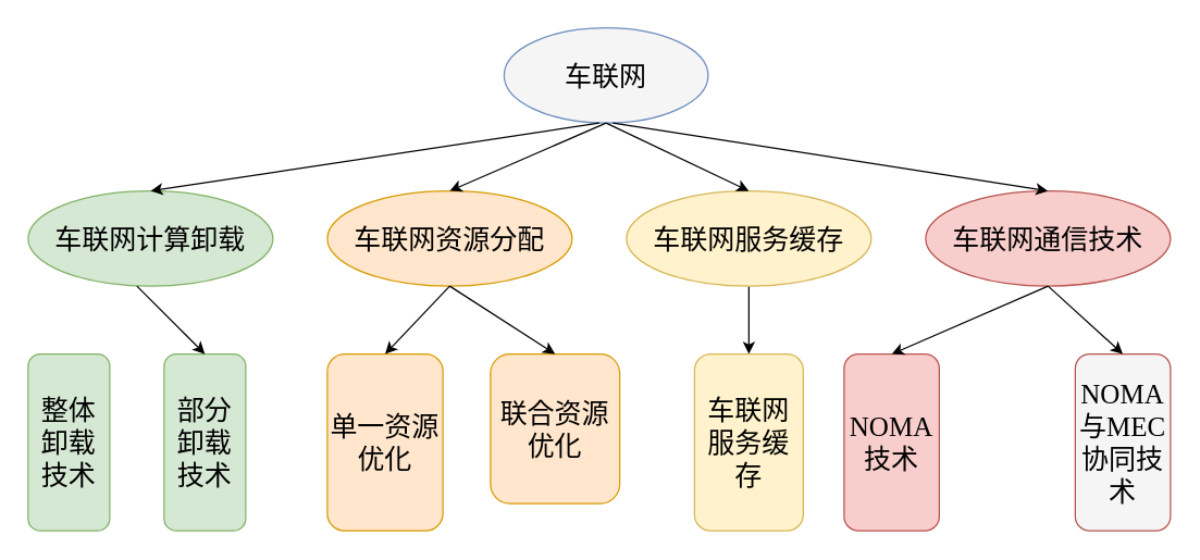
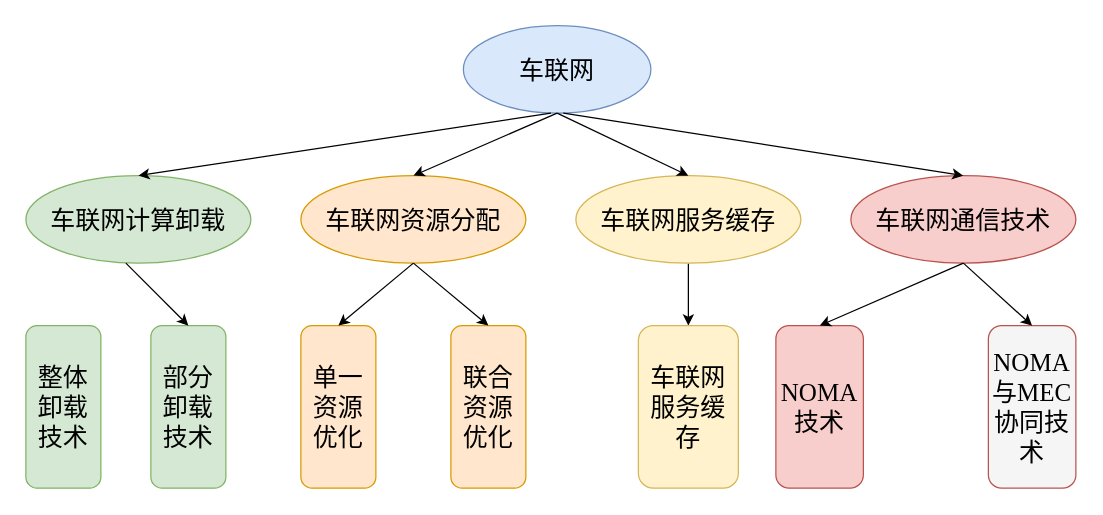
  <mxCell id="0" />
  <mxCell id="1" parent="0" />
- <mxCell id="2" value="&lt;p class=&quot;MsoNormal&quot;&gt;&lt;span style=&quot;mso-spacerun:'yes';font-family:宋体;mso-ascii-font-family:'Times New Roman';&lt;br/&gt;mso-hansi-font-family:'Times New Roman';mso-bidi-font-family:'Times New Roman';&quot;&gt;&lt;font style=&quot;font-size: 20px;&quot;&gt;车联网&lt;/font&gt;&lt;/span&gt;&lt;/p&gt;" style="ellipse;whiteSpace=wrap;html=1;fillColor=#f5f5f5;strokeColor=#6c8ebf;" vertex="1" parent="1"><mxGeometry x="370" y="20" width="150" height="70" as="geometry" /></mxCell>
+ <mxCell id="2" value="&lt;p class=&quot;MsoNormal&quot;&gt;&lt;span style=&quot;mso-spacerun:'yes';font-family:宋体;mso-ascii-font-family:'Times New Roman';&lt;br/&gt;mso-hansi-font-family:'Times New Roman';mso-bidi-font-family:'Times New Roman';&quot;&gt;&lt;font style=&quot;font-size: 20px;&quot;&gt;车联网&lt;/font&gt;&lt;/span&gt;&lt;/p&gt;" style="ellipse;whiteSpace=wrap;html=1;fillColor=#dae8fc;strokeColor=#6c8ebf;" vertex="1" parent="1"><mxGeometry x="370" y="20" width="150" height="70" as="geometry" /></mxCell>
  <mxCell id="3" value="&lt;p class=&quot;MsoNormal&quot;&gt;&lt;span style=&quot;font-family: 宋体; background-color: transparent; color: light-dark(rgb(0, 0, 0), rgb(255, 255, 255));&quot;&gt;&lt;font style=&quot;font-size: 20px;&quot;&gt;车联网计算卸载&lt;/font&gt;&lt;/span&gt;&lt;/p&gt;" style="ellipse;whiteSpace=wrap;html=1;fillColor=#d5e8d4;strokeColor=#82b366;" vertex="1" parent="1"><mxGeometry y="140" width="180" height="70" as="geometry" x="20" /></mxCell>
  <mxCell id="4" value="&lt;p class=&quot;MsoNormal&quot;&gt;&lt;span style=&quot;mso-spacerun:'yes';font-family:宋体;mso-ascii-font-family:'Times New Roman';&lt;br/&gt;mso-hansi-font-family:'Times New Roman';mso-bidi-font-family:'Times New Roman';&quot;&gt;&lt;font style=&quot;font-size: 20px;&quot;&gt;车联网资源分配&lt;/font&gt;&lt;/span&gt;&lt;/p&gt;" style="ellipse;whiteSpace=wrap;html=1;fillColor=#ffe6cc;strokeColor=#d79b00;" vertex="1" parent="1"><mxGeometry x="240" y="140" width="180" height="70" as="geometry" /></mxCell>
  <mxCell id="5" value="" style="edgeStyle=orthogonalEdgeStyle;rounded=0;orthogonalLoop=1;jettySize=auto;html=1;" edge="1" parent="1" source="6" target="16"><mxGeometry relative="1" as="geometry" /></mxCell>
  <mxCell id="6" value="&lt;p class=&quot;MsoNormal&quot;&gt;&lt;span style=&quot;font-family: 宋体; font-size: 20px;&quot;&gt;车联网服务缓存&lt;/span&gt;&lt;/p&gt;" style="ellipse;whiteSpace=wrap;html=1;fillColor=#fff2cc;strokeColor=#d6b656;" vertex="1" parent="1"><mxGeometry x="460" y="140" width="180" height="70" as="geometry" /></mxCell>
  <mxCell id="7" value="&lt;p class=&quot;MsoNormal&quot;&gt;&lt;span style=&quot;font-family: 宋体; font-size: 20px;&quot;&gt;车联网通信技术&lt;/span&gt;&lt;/p&gt;" style="ellipse;whiteSpace=wrap;html=1;fillColor=#f8cecc;strokeColor=#b85450;" vertex="1" parent="1"><mxGeometry x="680" y="140" width="180" height="70" as="geometry" /></mxCell>
  <mxCell id="8" value="" style="endArrow=classic;html=1;rounded=0;exitX=0.5;exitY=1;exitDx=0;exitDy=0;entryX=0.5;entryY=0;entryDx=0;entryDy=0;" edge="1" parent="1" source="2" target="4"><mxGeometry width="50" height="50" relative="1" as="geometry"><mxPoint x="440" y="180" as="sourcePoint" /><mxPoint x="490" y="130" as="targetPoint" /></mxGeometry></mxCell>
  <mxCell id="9" value="" style="endArrow=classic;html=1;rounded=0;entryX=0.5;entryY=0;entryDx=0;entryDy=0;" edge="1" parent="1" target="3"><mxGeometry width="50" height="50" relative="1" as="geometry"><mxPoint x="440" y="90" as="sourcePoint" /><mxPoint x="450" y="310" as="targetPoint" /></mxGeometry></mxCell>
  <mxCell id="10" value="" style="endArrow=classic;html=1;rounded=0;exitX=0.5;exitY=1;exitDx=0;exitDy=0;entryX=0.5;entryY=0;entryDx=0;entryDy=0;" edge="1" parent="1" source="2" target="6"><mxGeometry width="50" height="50" relative="1" as="geometry"><mxPoint x="570" y="360" as="sourcePoint" /><mxPoint x="620" y="310" as="targetPoint" /></mxGeometry></mxCell>
  <mxCell id="11" value="" style="endArrow=classic;html=1;rounded=0;entryX=0.5;entryY=0;entryDx=0;entryDy=0;" edge="1" parent="1" target="7"><mxGeometry width="50" height="50" relative="1" as="geometry"><mxPoint x="450" y="90" as="sourcePoint" /><mxPoint x="640" y="310" as="targetPoint" /></mxGeometry></mxCell>
  <mxCell id="12" value="&lt;span style=&quot;font-family: 宋体; font-size: 20px;&quot;&gt;整体卸载技术&lt;/span&gt;" style="rounded=1;whiteSpace=wrap;html=1;fillColor=#d5e8d4;strokeColor=#82b366;" vertex="1" parent="1"><mxGeometry y="260" width="60" height="130" as="geometry" x="20" /></mxCell>
  <mxCell id="13" value="&lt;span style=&quot;font-family: 宋体; font-size: 20px;&quot;&gt;部分卸载技术&lt;/span&gt;" style="rounded=1;whiteSpace=wrap;html=1;fillColor=#d5e8d4;strokeColor=#82b366;" vertex="1" parent="1"><mxGeometry x="120" y="260" width="60" height="130" as="geometry" /></mxCell>
- <mxCell id="14" value="&lt;span style=&quot;font-family: 宋体; font-size: 20px;&quot;&gt;单一资源优化&lt;/span&gt;" style="rounded=1;whiteSpace=wrap;html=1;fillColor=#ffe6cc;strokeColor=#d79b00;" vertex="1" parent="1"><mxGeometry x="240" y="260" width="85" height="130" as="geometry" /></mxCell>
- <mxCell id="15" value="&lt;span style=&quot;font-family: 宋体; font-size: 20px;&quot;&gt;联合资源优化&lt;/span&gt;" style="rounded=1;whiteSpace=wrap;html=1;fillColor=#ffe6cc;strokeColor=#d79b00;" vertex="1" parent="1"><mxGeometry x="360" y="260" width="95" height="110" as="geometry" /></mxCell>
+ <mxCell id="14" value="&lt;span style=&quot;font-family: 宋体; font-size: 20px;&quot;&gt;单一资源优化&lt;/span&gt;" style="rounded=1;whiteSpace=wrap;html=1;fillColor=#ffe6cc;strokeColor=#d79b00;" vertex="1" parent="1"><mxGeometry x="240" y="260" width="60" height="130" as="geometry" /></mxCell>
+ <mxCell id="15" value="&lt;span style=&quot;font-family: 宋体; font-size: 20px;&quot;&gt;联合资源优化&lt;/span&gt;" style="rounded=1;whiteSpace=wrap;html=1;fillColor=#ffe6cc;strokeColor=#d79b00;" vertex="1" parent="1"><mxGeometry x="360" y="260" width="60" height="130" as="geometry" /></mxCell>
  <mxCell id="16" value="&lt;span style=&quot;font-family: 宋体; font-size: 20px;&quot;&gt;车联网服务缓存&lt;/span&gt;" style="rounded=1;whiteSpace=wrap;html=1;fillColor=#fff2cc;strokeColor=#d6b656;" vertex="1" parent="1"><mxGeometry x="510" y="260" width="80" height="130" as="geometry" /></mxCell>
  <mxCell id="17" value="&lt;span style=&quot;font-family: &amp;quot;Times New Roman&amp;quot;;&quot;&gt;&lt;font style=&quot;font-size: 20px;&quot;&gt;NOMA&lt;/font&gt;&lt;/span&gt;&lt;span style=&quot;color: light-dark(rgb(0, 0, 0), rgb(255, 255, 255)); background-color: transparent; font-family: 宋体;&quot;&gt;&lt;font style=&quot;font-size: 20px;&quot;&gt;技术&lt;/font&gt;&lt;/span&gt;" style="rounded=1;whiteSpace=wrap;html=1;fillColor=#f8cecc;strokeColor=#b85450;" vertex="1" parent="1"><mxGeometry x="620" y="260" width="70" height="130" as="geometry" /></mxCell>
  <mxCell id="18" value="&lt;span style=&quot;font-size: 20px; font-family: &amp;quot;Times New Roman&amp;quot;;&quot;&gt;NOMA&lt;font face=&quot;宋体&quot;&gt;与&lt;/font&gt;&lt;font face=&quot;Times New Roman&quot;&gt;MEC&lt;/font&gt;&lt;font face=&quot;宋体&quot;&gt;协同&lt;/font&gt;&lt;/span&gt;&lt;span style=&quot;color: light-dark(rgb(0, 0, 0), rgb(255, 255, 255)); background-color: transparent; font-size: 20px; font-family: 宋体;&quot;&gt;技术&lt;/span&gt;" style="rounded=1;whiteSpace=wrap;html=1;fillColor=#f5f5f5;strokeColor=#b85450;" vertex="1" parent="1"><mxGeometry x="790" y="260" width="70" height="130" as="geometry" /></mxCell>
  <mxCell id="19" value="" style="endArrow=classic;html=1;rounded=0;entryX=0.5;entryY=0;entryDx=0;entryDy=0;" edge="1" parent="1" target="13"><mxGeometry width="50" height="50" relative="1" as="geometry"><mxPoint x="100" y="210" as="sourcePoint" /><mxPoint x="250" y="440" as="targetPoint" /></mxGeometry></mxCell>
  <mxCell id="20" value="" style="endArrow=classic;html=1;rounded=0;entryX=0.5;entryY=0;entryDx=0;entryDy=0;" edge="1" parent="1" target="14"><mxGeometry width="50" height="50" relative="1" as="geometry"><mxPoint x="330" y="210" as="sourcePoint" /><mxPoint x="420" y="450" as="targetPoint" /></mxGeometry></mxCell>
  <mxCell id="21" value="" style="endArrow=classic;html=1;rounded=0;exitX=0.5;exitY=1;exitDx=0;exitDy=0;entryX=0.5;entryY=0;entryDx=0;entryDy=0;" edge="1" parent="1" source="4" target="15"><mxGeometry width="50" height="50" relative="1" as="geometry"><mxPoint x="390" y="490" as="sourcePoint" /><mxPoint x="440" y="440" as="targetPoint" /></mxGeometry></mxCell>
  <mxCell id="22" value="" style="endArrow=classic;html=1;rounded=0;entryX=0.5;entryY=0;entryDx=0;entryDy=0;" edge="1" parent="1" target="17"><mxGeometry width="50" height="50" relative="1" as="geometry"><mxPoint x="770" y="210" as="sourcePoint" /><mxPoint x="730" y="460" as="targetPoint" /></mxGeometry></mxCell>
  <mxCell id="23" value="" style="endArrow=classic;html=1;rounded=0;exitX=0.5;exitY=1;exitDx=0;exitDy=0;entryX=0.5;entryY=0;entryDx=0;entryDy=0;" edge="1" parent="1" source="7" target="18"><mxGeometry width="50" height="50" relative="1" as="geometry"><mxPoint x="790" y="500" as="sourcePoint" /><mxPoint x="840" y="450" as="targetPoint" /></mxGeometry></mxCell>
